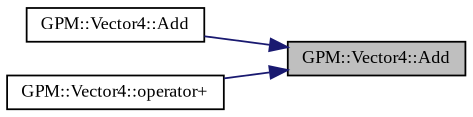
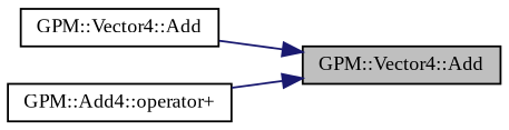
  digraph {
    rankdir=RL
    fontname="Liberation Serif"
    node [color=black fillcolor=white fontname="Liberation Serif" fontsize=10 shape=record style=filled]
    edge [color=midnightblue dir=back fontname="Liberation Serif" fontsize=10 labelfontname=Helvetica labelfontsize=10 style=solid]
    n1 [fillcolor=grey75 fontcolor=black height=0.2 label="GPM::Vector4::Add" width=0.4]
    n2 [height=0.2 label="GPM::Vector4::Add" width=0.4]
-   n3 [height=0.2 label="GPM::Vector4::operator+" width=0.4]
+   n3 [height=0.2 label="GPM::Add4::operator+" width=0.4]
    n1 -> n2
    n1 -> n3
  }
